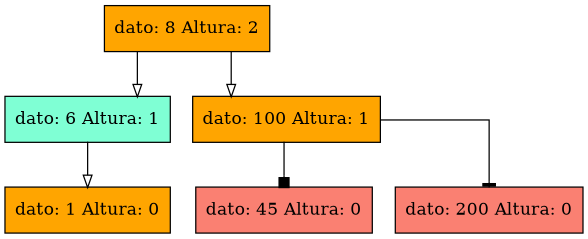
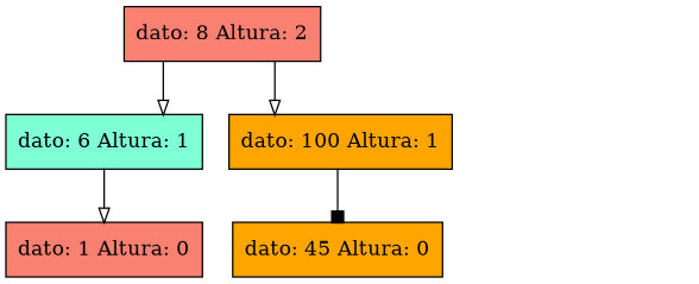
  digraph {
    concentrate=true
    splines=ortho
    node [fillcolor=orange shape=record style=filled]
    edge [arrowhead=onormal]
-   n1 [label="{dato: 8  Altura: 2}"]
+   n1 [fillcolor=salmon label="{dato: 8  Altura: 2}"]
    n2 [fillcolor=aquamarine label="{dato: 6  Altura: 1}"]
    n3 [label="{dato: 100  Altura: 1}"]
-   n4 [label="{dato: 1  Altura: 0}"]
-   n5 [fillcolor=salmon label="{dato: 45  Altura: 0}"]
-   n6 [fillcolor=salmon label="{dato: 200  Altura: 0}"]
+   n4 [fillcolor=salmon label="{dato: 1  Altura: 0}"]
+   n5 [label="{dato: 45  Altura: 0}"]
    n1 -> n2
    n1 -> n3
    n2 -> n4
    n3 -> n5 [arrowhead=box]
-   n3 -> n6 [arrowhead=tee]
  }
